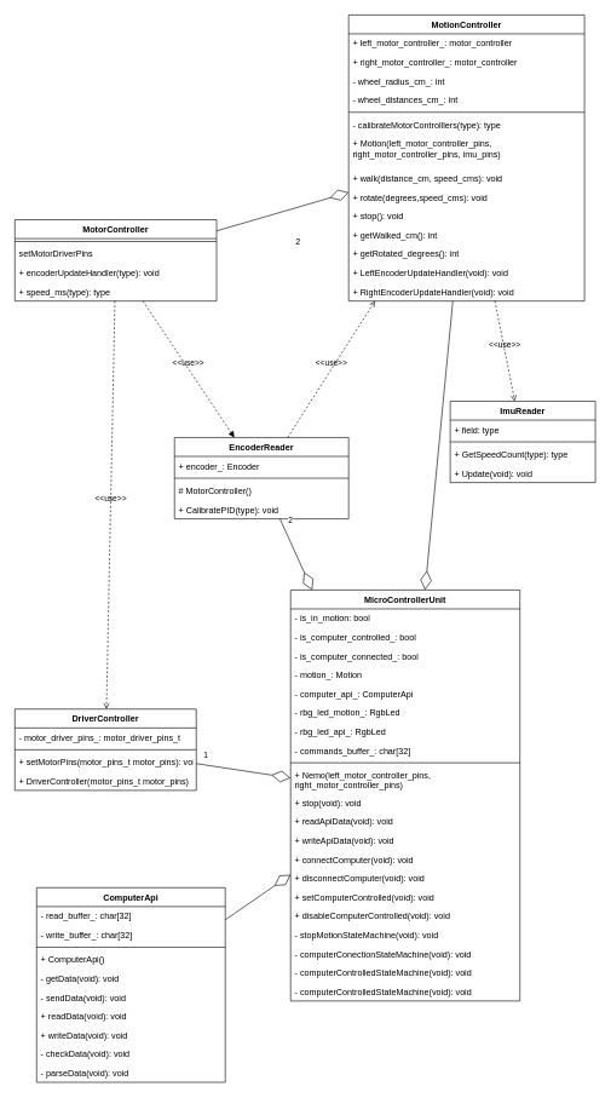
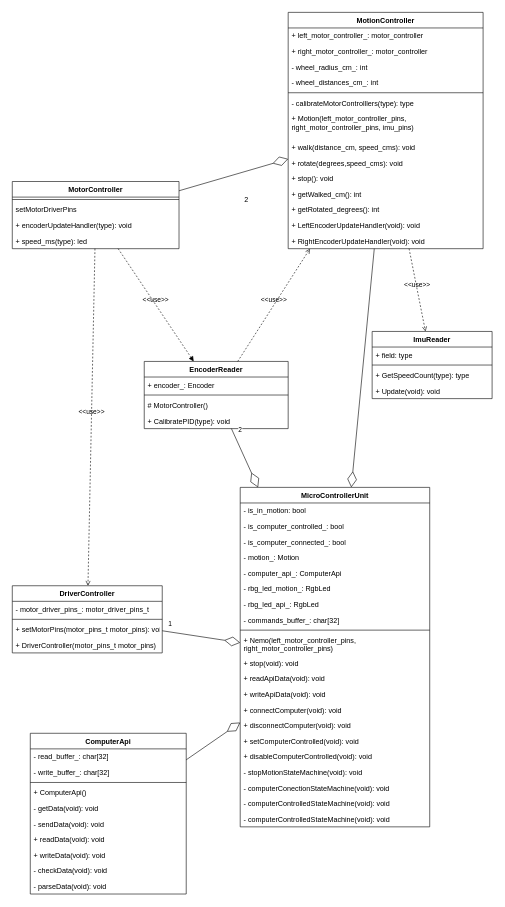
  <mxCell id="0" />
  <mxCell id="1" parent="0" />
  <mxCell id="2" value="MotorController" style="swimlane;fontStyle=1;align=center;verticalAlign=top;childLayout=stackLayout;horizontal=1;startSize=26;horizontalStack=0;resizeParent=1;resizeParentMax=0;resizeLast=0;collapsible=1;marginBottom=0;" parent="1" vertex="1"><mxGeometry x="20" y="302" width="278" height="112" as="geometry" /></mxCell>
  <mxCell id="3" value="" style="line;strokeWidth=1;fillColor=none;align=left;verticalAlign=middle;spacingTop=-1;spacingLeft=3;spacingRight=3;rotatable=0;labelPosition=right;points=[];portConstraint=eastwest;" parent="2" vertex="1"><mxGeometry y="26" width="278" height="8" as="geometry" /></mxCell>
  <mxCell id="4" value="setMotorDriverPins" style="text;strokeColor=none;fillColor=none;align=left;verticalAlign=top;spacingLeft=4;spacingRight=4;overflow=hidden;rotatable=0;points=[[0,0.5],[1,0.5]];portConstraint=eastwest;" parent="2" vertex="1"><mxGeometry y="34" width="278" height="26" as="geometry" /></mxCell>
  <mxCell id="5" value="+ encoderUpdateHandler(type): void" style="text;strokeColor=none;fillColor=none;align=left;verticalAlign=top;spacingLeft=4;spacingRight=4;overflow=hidden;rotatable=0;points=[[0,0.5],[1,0.5]];portConstraint=eastwest;" parent="2" vertex="1"><mxGeometry y="60" width="278" height="26" as="geometry" /></mxCell>
- <mxCell id="6" value="+ speed_ms(type): type" style="text;strokeColor=none;fillColor=none;align=left;verticalAlign=top;spacingLeft=4;spacingRight=4;overflow=hidden;rotatable=0;points=[[0,0.5],[1,0.5]];portConstraint=eastwest;" parent="2" vertex="1"><mxGeometry y="86" width="278" height="26" as="geometry" /></mxCell>
+ <mxCell id="6" value="+ speed_ms(type): led" style="text;strokeColor=none;fillColor=none;align=left;verticalAlign=top;spacingLeft=4;spacingRight=4;overflow=hidden;rotatable=0;points=[[0,0.5],[1,0.5]];portConstraint=eastwest;" parent="2" vertex="1"><mxGeometry y="86" width="278" height="26" as="geometry" /></mxCell>
  <mxCell id="7" value="MotionController" style="swimlane;fontStyle=1;align=center;verticalAlign=top;childLayout=stackLayout;horizontal=1;startSize=26;horizontalStack=0;resizeParent=1;resizeParentMax=0;resizeLast=0;collapsible=1;marginBottom=0;" parent="1" vertex="1"><mxGeometry x="480" y="20" width="325" height="394" as="geometry" /></mxCell>
  <mxCell id="8" value="+ left_motor_controller_: motor_controller" style="text;strokeColor=none;fillColor=none;align=left;verticalAlign=top;spacingLeft=4;spacingRight=4;overflow=hidden;rotatable=0;points=[[0,0.5],[1,0.5]];portConstraint=eastwest;" parent="7" vertex="1"><mxGeometry y="26" width="325" height="26" as="geometry" /></mxCell>
  <mxCell id="9" value="+ right_motor_controller_: motor_controller" style="text;strokeColor=none;fillColor=none;align=left;verticalAlign=top;spacingLeft=4;spacingRight=4;overflow=hidden;rotatable=0;points=[[0,0.5],[1,0.5]];portConstraint=eastwest;" parent="7" vertex="1"><mxGeometry y="52" width="325" height="26" as="geometry" /></mxCell>
  <mxCell id="10" value="- wheel_radius_cm_: int" style="text;strokeColor=none;fillColor=none;align=left;verticalAlign=top;spacingLeft=4;spacingRight=4;overflow=hidden;rotatable=0;points=[[0,0.5],[1,0.5]];portConstraint=eastwest;" parent="7" vertex="1"><mxGeometry y="78" width="325" height="26" as="geometry" /></mxCell>
  <mxCell id="11" value="- wheel_distances_cm_: int" style="text;strokeColor=none;fillColor=none;align=left;verticalAlign=top;spacingLeft=4;spacingRight=4;overflow=hidden;rotatable=0;points=[[0,0.5],[1,0.5]];portConstraint=eastwest;" parent="7" vertex="1"><mxGeometry y="104" width="325" height="26" as="geometry" /></mxCell>
  <mxCell id="12" value="" style="line;strokeWidth=1;fillColor=none;align=left;verticalAlign=middle;spacingTop=-1;spacingLeft=3;spacingRight=3;rotatable=0;labelPosition=right;points=[];portConstraint=eastwest;" parent="7" vertex="1"><mxGeometry y="130" width="325" height="8" as="geometry" /></mxCell>
  <mxCell id="13" value="- calibrateMotorControlllers(type): type&#10;" style="text;strokeColor=none;fillColor=none;align=left;verticalAlign=top;spacingLeft=4;spacingRight=4;overflow=hidden;rotatable=0;points=[[0,0.5],[1,0.5]];portConstraint=eastwest;" parent="7" vertex="1"><mxGeometry y="138" width="325" height="26" as="geometry" /></mxCell>
  <mxCell id="14" value="+ Motion(left_motor_controller_pins,&#10;right_motor_controller_pins, imu_pins)&#10;" style="text;strokeColor=none;fillColor=none;align=left;verticalAlign=top;spacingLeft=4;spacingRight=4;overflow=hidden;rotatable=0;points=[[0,0.5],[1,0.5]];portConstraint=eastwest;" parent="7" vertex="1"><mxGeometry y="164" width="325" height="48" as="geometry" /></mxCell>
  <mxCell id="15" value="+ walk(distance_cm, speed_cms): void&#10;" style="text;strokeColor=none;fillColor=none;align=left;verticalAlign=top;spacingLeft=4;spacingRight=4;overflow=hidden;rotatable=0;points=[[0,0.5],[1,0.5]];portConstraint=eastwest;" parent="7" vertex="1"><mxGeometry y="212" width="325" height="26" as="geometry" /></mxCell>
  <mxCell id="16" value="+ rotate(degrees,speed_cms): void&#10;" style="text;strokeColor=none;fillColor=none;align=left;verticalAlign=top;spacingLeft=4;spacingRight=4;overflow=hidden;rotatable=0;points=[[0,0.5],[1,0.5]];portConstraint=eastwest;" parent="7" vertex="1"><mxGeometry y="238" width="325" height="26" as="geometry" /></mxCell>
  <mxCell id="17" value="+ stop(): void&#10;" style="text;strokeColor=none;fillColor=none;align=left;verticalAlign=top;spacingLeft=4;spacingRight=4;overflow=hidden;rotatable=0;points=[[0,0.5],[1,0.5]];portConstraint=eastwest;" parent="7" vertex="1"><mxGeometry y="264" width="325" height="26" as="geometry" /></mxCell>
  <mxCell id="18" value="+ getWalked_cm(): int&#10;" style="text;strokeColor=none;fillColor=none;align=left;verticalAlign=top;spacingLeft=4;spacingRight=4;overflow=hidden;rotatable=0;points=[[0,0.5],[1,0.5]];portConstraint=eastwest;" parent="7" vertex="1"><mxGeometry y="290" width="325" height="26" as="geometry" /></mxCell>
  <mxCell id="19" value="+ getRotated_degrees(): int&#10;" style="text;strokeColor=none;fillColor=none;align=left;verticalAlign=top;spacingLeft=4;spacingRight=4;overflow=hidden;rotatable=0;points=[[0,0.5],[1,0.5]];portConstraint=eastwest;" parent="7" vertex="1"><mxGeometry y="316" width="325" height="26" as="geometry" /></mxCell>
  <mxCell id="20" value="+ LeftEncoderUpdateHandler(void): void&#10;" style="text;strokeColor=none;fillColor=none;align=left;verticalAlign=top;spacingLeft=4;spacingRight=4;overflow=hidden;rotatable=0;points=[[0,0.5],[1,0.5]];portConstraint=eastwest;" parent="7" vertex="1"><mxGeometry y="342" width="325" height="26" as="geometry" /></mxCell>
  <mxCell id="21" value="+ RightEncoderUpdateHandler(void): void&#10;" style="text;strokeColor=none;fillColor=none;align=left;verticalAlign=top;spacingLeft=4;spacingRight=4;overflow=hidden;rotatable=0;points=[[0,0.5],[1,0.5]];portConstraint=eastwest;" parent="7" vertex="1"><mxGeometry y="368" width="325" height="26" as="geometry" /></mxCell>
  <mxCell id="22" value="" style="endArrow=diamondThin;endFill=0;endSize=24;html=1;" parent="1" source="2" target="7" edge="1"><mxGeometry width="160" relative="1" as="geometry"><mxPoint x="-150" y="212" as="sourcePoint" /><mxPoint x="550" y="772" as="targetPoint" /></mxGeometry></mxCell>
  <mxCell id="23" value="MicroControllerUnit" style="swimlane;fontStyle=1;align=center;verticalAlign=top;childLayout=stackLayout;horizontal=1;startSize=26;horizontalStack=0;resizeParent=1;resizeParentMax=0;resizeLast=0;collapsible=1;marginBottom=0;" parent="1" vertex="1"><mxGeometry x="400" y="812" width="316" height="566" as="geometry"><mxRectangle x="310" y="730" width="70" height="26" as="alternateBounds" /></mxGeometry></mxCell>
  <mxCell id="24" value="- is_in_motion: bool&#10;" style="text;strokeColor=none;fillColor=none;align=left;verticalAlign=top;spacingLeft=4;spacingRight=4;overflow=hidden;rotatable=0;points=[[0,0.5],[1,0.5]];portConstraint=eastwest;" parent="23" vertex="1"><mxGeometry y="26" width="316" height="26" as="geometry" /></mxCell>
  <mxCell id="25" value="- is_computer_controlled_: bool&#10;" style="text;strokeColor=none;fillColor=none;align=left;verticalAlign=top;spacingLeft=4;spacingRight=4;overflow=hidden;rotatable=0;points=[[0,0.5],[1,0.5]];portConstraint=eastwest;" parent="23" vertex="1"><mxGeometry y="52" width="316" height="26" as="geometry" /></mxCell>
  <mxCell id="26" value="- is_computer_connected_: bool&#10;" style="text;strokeColor=none;fillColor=none;align=left;verticalAlign=top;spacingLeft=4;spacingRight=4;overflow=hidden;rotatable=0;points=[[0,0.5],[1,0.5]];portConstraint=eastwest;" parent="23" vertex="1"><mxGeometry y="78" width="316" height="26" as="geometry" /></mxCell>
  <mxCell id="27" value="- motion_: Motion&#10;" style="text;strokeColor=none;fillColor=none;align=left;verticalAlign=top;spacingLeft=4;spacingRight=4;overflow=hidden;rotatable=0;points=[[0,0.5],[1,0.5]];portConstraint=eastwest;" parent="23" vertex="1"><mxGeometry y="104" width="316" height="26" as="geometry" /></mxCell>
  <mxCell id="28" value="- computer_api_: ComputerApi&#10;" style="text;strokeColor=none;fillColor=none;align=left;verticalAlign=top;spacingLeft=4;spacingRight=4;overflow=hidden;rotatable=0;points=[[0,0.5],[1,0.5]];portConstraint=eastwest;" parent="23" vertex="1"><mxGeometry y="130" width="316" height="26" as="geometry" /></mxCell>
  <mxCell id="29" value="- rbg_led_motion_: RgbLed&#10;" style="text;strokeColor=none;fillColor=none;align=left;verticalAlign=top;spacingLeft=4;spacingRight=4;overflow=hidden;rotatable=0;points=[[0,0.5],[1,0.5]];portConstraint=eastwest;" parent="23" vertex="1"><mxGeometry y="156" width="316" height="26" as="geometry" /></mxCell>
  <mxCell id="30" value="- rbg_led_api_: RgbLed&#10;" style="text;strokeColor=none;fillColor=none;align=left;verticalAlign=top;spacingLeft=4;spacingRight=4;overflow=hidden;rotatable=0;points=[[0,0.5],[1,0.5]];portConstraint=eastwest;" parent="23" vertex="1"><mxGeometry y="182" width="316" height="26" as="geometry" /></mxCell>
  <mxCell id="31" value="- commands_buffer_: char[32]&#10;" style="text;strokeColor=none;fillColor=none;align=left;verticalAlign=top;spacingLeft=4;spacingRight=4;overflow=hidden;rotatable=0;points=[[0,0.5],[1,0.5]];portConstraint=eastwest;" parent="23" vertex="1"><mxGeometry y="208" width="316" height="26" as="geometry" /></mxCell>
  <mxCell id="32" value="" style="line;strokeWidth=1;fillColor=none;align=left;verticalAlign=middle;spacingTop=-1;spacingLeft=3;spacingRight=3;rotatable=0;labelPosition=right;points=[];portConstraint=eastwest;" parent="23" vertex="1"><mxGeometry y="234" width="316" height="8" as="geometry" /></mxCell>
  <mxCell id="33" value="+ Nemo(left_motor_controller_pins,&#10;right_motor_controller_pins)&#10;" style="text;strokeColor=none;fillColor=none;align=left;verticalAlign=top;spacingLeft=4;spacingRight=4;overflow=hidden;rotatable=0;points=[[0,0.5],[1,0.5]];portConstraint=eastwest;" parent="23" vertex="1"><mxGeometry y="242" width="316" height="38" as="geometry" /></mxCell>
  <mxCell id="34" value="+ stop(void): void&#10;" style="text;strokeColor=none;fillColor=none;align=left;verticalAlign=top;spacingLeft=4;spacingRight=4;overflow=hidden;rotatable=0;points=[[0,0.5],[1,0.5]];portConstraint=eastwest;" parent="23" vertex="1"><mxGeometry y="280" width="316" height="26" as="geometry" /></mxCell>
  <mxCell id="35" value="+ readApiData(void): void&#10;" style="text;strokeColor=none;fillColor=none;align=left;verticalAlign=top;spacingLeft=4;spacingRight=4;overflow=hidden;rotatable=0;points=[[0,0.5],[1,0.5]];portConstraint=eastwest;" parent="23" vertex="1"><mxGeometry y="306" width="316" height="26" as="geometry" /></mxCell>
  <mxCell id="36" value="+ writeApiData(void): void&#10;" style="text;strokeColor=none;fillColor=none;align=left;verticalAlign=top;spacingLeft=4;spacingRight=4;overflow=hidden;rotatable=0;points=[[0,0.5],[1,0.5]];portConstraint=eastwest;" parent="23" vertex="1"><mxGeometry y="332" width="316" height="26" as="geometry" /></mxCell>
  <mxCell id="37" value="+ connectComputer(void): void&#10;" style="text;strokeColor=none;fillColor=none;align=left;verticalAlign=top;spacingLeft=4;spacingRight=4;overflow=hidden;rotatable=0;points=[[0,0.5],[1,0.5]];portConstraint=eastwest;" parent="23" vertex="1"><mxGeometry y="358" width="316" height="26" as="geometry" /></mxCell>
  <mxCell id="38" value="+ disconnectComputer(void): void&#10;" style="text;strokeColor=none;fillColor=none;align=left;verticalAlign=top;spacingLeft=4;spacingRight=4;overflow=hidden;rotatable=0;points=[[0,0.5],[1,0.5]];portConstraint=eastwest;" parent="23" vertex="1"><mxGeometry y="384" width="316" height="26" as="geometry" /></mxCell>
  <mxCell id="39" value="+ setComputerControlled(void): void&#10;" style="text;strokeColor=none;fillColor=none;align=left;verticalAlign=top;spacingLeft=4;spacingRight=4;overflow=hidden;rotatable=0;points=[[0,0.5],[1,0.5]];portConstraint=eastwest;" parent="23" vertex="1"><mxGeometry y="410" width="316" height="26" as="geometry" /></mxCell>
  <mxCell id="40" value="+ disableComputerControlled(void): void&#10;" style="text;strokeColor=none;fillColor=none;align=left;verticalAlign=top;spacingLeft=4;spacingRight=4;overflow=hidden;rotatable=0;points=[[0,0.5],[1,0.5]];portConstraint=eastwest;" parent="23" vertex="1"><mxGeometry y="436" width="316" height="26" as="geometry" /></mxCell>
  <mxCell id="41" value="- stopMotionStateMachine(void): void&#10;" style="text;strokeColor=none;fillColor=none;align=left;verticalAlign=top;spacingLeft=4;spacingRight=4;overflow=hidden;rotatable=0;points=[[0,0.5],[1,0.5]];portConstraint=eastwest;" parent="23" vertex="1"><mxGeometry y="462" width="316" height="26" as="geometry" /></mxCell>
  <mxCell id="42" value="- computerConectionStateMachine(void): void&#10;" style="text;strokeColor=none;fillColor=none;align=left;verticalAlign=top;spacingLeft=4;spacingRight=4;overflow=hidden;rotatable=0;points=[[0,0.5],[1,0.5]];portConstraint=eastwest;" parent="23" vertex="1"><mxGeometry y="488" width="316" height="26" as="geometry" /></mxCell>
  <mxCell id="43" value="- computerControlledStateMachine(void): void&#10;" style="text;strokeColor=none;fillColor=none;align=left;verticalAlign=top;spacingLeft=4;spacingRight=4;overflow=hidden;rotatable=0;points=[[0,0.5],[1,0.5]];portConstraint=eastwest;" parent="23" vertex="1"><mxGeometry y="514" width="316" height="26" as="geometry" /></mxCell>
  <mxCell id="44" value="- computerControlledStateMachine(void): void&#10;" style="text;strokeColor=none;fillColor=none;align=left;verticalAlign=top;spacingLeft=4;spacingRight=4;overflow=hidden;rotatable=0;points=[[0,0.5],[1,0.5]];portConstraint=eastwest;" parent="23" vertex="1"><mxGeometry y="540" width="316" height="26" as="geometry" /></mxCell>
  <mxCell id="45" value="2" style="text;html=1;align=center;verticalAlign=middle;resizable=0;points=[];autosize=1;strokeColor=none;fillColor=none;" parent="1" vertex="1"><mxGeometry x="400" y="322" width="20" height="20" as="geometry" /></mxCell>
  <mxCell id="46" value="ComputerApi" style="swimlane;fontStyle=1;align=center;verticalAlign=top;childLayout=stackLayout;horizontal=1;startSize=26;horizontalStack=0;resizeParent=1;resizeParentMax=0;resizeLast=0;collapsible=1;marginBottom=0;" parent="1" vertex="1"><mxGeometry x="50" y="1222" width="260" height="268" as="geometry" /></mxCell>
  <mxCell id="47" value="- read_buffer_: char[32]&#10;" style="text;strokeColor=none;fillColor=none;align=left;verticalAlign=top;spacingLeft=4;spacingRight=4;overflow=hidden;rotatable=0;points=[[0,0.5],[1,0.5]];portConstraint=eastwest;" parent="46" vertex="1"><mxGeometry y="26" width="260" height="26" as="geometry" /></mxCell>
  <mxCell id="48" value="- write_buffer_: char[32]&#10;" style="text;strokeColor=none;fillColor=none;align=left;verticalAlign=top;spacingLeft=4;spacingRight=4;overflow=hidden;rotatable=0;points=[[0,0.5],[1,0.5]];portConstraint=eastwest;" parent="46" vertex="1"><mxGeometry y="52" width="260" height="26" as="geometry" /></mxCell>
  <mxCell id="49" value="" style="line;strokeWidth=1;fillColor=none;align=left;verticalAlign=middle;spacingTop=-1;spacingLeft=3;spacingRight=3;rotatable=0;labelPosition=right;points=[];portConstraint=eastwest;" parent="46" vertex="1"><mxGeometry y="78" width="260" height="8" as="geometry" /></mxCell>
  <mxCell id="50" value="+ ComputerApi()&#10;" style="text;strokeColor=none;fillColor=none;align=left;verticalAlign=top;spacingLeft=4;spacingRight=4;overflow=hidden;rotatable=0;points=[[0,0.5],[1,0.5]];portConstraint=eastwest;" parent="46" vertex="1"><mxGeometry y="86" width="260" height="26" as="geometry" /></mxCell>
  <mxCell id="51" value="- getData(void): void&#10;" style="text;strokeColor=none;fillColor=none;align=left;verticalAlign=top;spacingLeft=4;spacingRight=4;overflow=hidden;rotatable=0;points=[[0,0.5],[1,0.5]];portConstraint=eastwest;" parent="46" vertex="1"><mxGeometry y="112" width="260" height="26" as="geometry" /></mxCell>
  <mxCell id="52" value="- sendData(void): void&#10;" style="text;strokeColor=none;fillColor=none;align=left;verticalAlign=top;spacingLeft=4;spacingRight=4;overflow=hidden;rotatable=0;points=[[0,0.5],[1,0.5]];portConstraint=eastwest;" parent="46" vertex="1"><mxGeometry y="138" width="260" height="26" as="geometry" /></mxCell>
  <mxCell id="53" value="+ readData(void): void&#10;" style="text;strokeColor=none;fillColor=none;align=left;verticalAlign=top;spacingLeft=4;spacingRight=4;overflow=hidden;rotatable=0;points=[[0,0.5],[1,0.5]];portConstraint=eastwest;" parent="46" vertex="1"><mxGeometry y="164" width="260" height="26" as="geometry" /></mxCell>
  <mxCell id="54" value="+ writeData(void): void&#10;" style="text;strokeColor=none;fillColor=none;align=left;verticalAlign=top;spacingLeft=4;spacingRight=4;overflow=hidden;rotatable=0;points=[[0,0.5],[1,0.5]];portConstraint=eastwest;" parent="46" vertex="1"><mxGeometry y="190" width="260" height="26" as="geometry" /></mxCell>
  <mxCell id="55" value="- checkData(void): void&#10;" style="text;strokeColor=none;fillColor=none;align=left;verticalAlign=top;spacingLeft=4;spacingRight=4;overflow=hidden;rotatable=0;points=[[0,0.5],[1,0.5]];portConstraint=eastwest;" parent="46" vertex="1"><mxGeometry y="216" width="260" height="26" as="geometry" /></mxCell>
  <mxCell id="56" value="- parseData(void): void&#10;" style="text;strokeColor=none;fillColor=none;align=left;verticalAlign=top;spacingLeft=4;spacingRight=4;overflow=hidden;rotatable=0;points=[[0,0.5],[1,0.5]];portConstraint=eastwest;" parent="46" vertex="1"><mxGeometry y="242" width="260" height="26" as="geometry" /></mxCell>
  <mxCell id="57" value="ImuReader" style="swimlane;fontStyle=1;align=center;verticalAlign=top;childLayout=stackLayout;horizontal=1;startSize=26;horizontalStack=0;resizeParent=1;resizeParentMax=0;resizeLast=0;collapsible=1;marginBottom=0;" parent="1" vertex="1"><mxGeometry x="620" y="552" width="200" height="112" as="geometry" /></mxCell>
  <mxCell id="58" value="+ field: type" style="text;strokeColor=none;fillColor=none;align=left;verticalAlign=top;spacingLeft=4;spacingRight=4;overflow=hidden;rotatable=0;points=[[0,0.5],[1,0.5]];portConstraint=eastwest;" parent="57" vertex="1"><mxGeometry y="26" width="200" height="26" as="geometry" /></mxCell>
  <mxCell id="59" value="" style="line;strokeWidth=1;fillColor=none;align=left;verticalAlign=middle;spacingTop=-1;spacingLeft=3;spacingRight=3;rotatable=0;labelPosition=right;points=[];portConstraint=eastwest;" parent="57" vertex="1"><mxGeometry y="52" width="200" height="8" as="geometry" /></mxCell>
  <mxCell id="60" value="+ GetSpeedCount(type): type&#10;" style="text;strokeColor=none;fillColor=none;align=left;verticalAlign=top;spacingLeft=4;spacingRight=4;overflow=hidden;rotatable=0;points=[[0,0.5],[1,0.5]];portConstraint=eastwest;" parent="57" vertex="1"><mxGeometry y="60" width="200" height="26" as="geometry" /></mxCell>
  <mxCell id="61" value="+ Update(void): void&#10;" style="text;strokeColor=none;fillColor=none;align=left;verticalAlign=top;spacingLeft=4;spacingRight=4;overflow=hidden;rotatable=0;points=[[0,0.5],[1,0.5]];portConstraint=eastwest;" parent="57" vertex="1"><mxGeometry y="86" width="200" height="26" as="geometry" /></mxCell>
  <mxCell id="62" value="DriverController" style="swimlane;fontStyle=1;align=center;verticalAlign=top;childLayout=stackLayout;horizontal=1;startSize=26;horizontalStack=0;resizeParent=1;resizeParentMax=0;resizeLast=0;collapsible=1;marginBottom=0;strokeColor=default;" parent="1" vertex="1"><mxGeometry x="20" y="976" width="250" height="112" as="geometry" /></mxCell>
  <mxCell id="63" value="- motor_driver_pins_: motor_driver_pins_t" style="text;strokeColor=none;fillColor=none;align=left;verticalAlign=top;spacingLeft=4;spacingRight=4;overflow=hidden;rotatable=0;points=[[0,0.5],[1,0.5]];portConstraint=eastwest;" parent="62" vertex="1"><mxGeometry y="26" width="250" height="26" as="geometry" /></mxCell>
  <mxCell id="64" value="" style="line;strokeWidth=1;fillColor=none;align=left;verticalAlign=middle;spacingTop=-1;spacingLeft=3;spacingRight=3;rotatable=0;labelPosition=right;points=[];portConstraint=eastwest;" parent="62" vertex="1"><mxGeometry y="52" width="250" height="8" as="geometry" /></mxCell>
  <mxCell id="65" value="+ setMotorPins(motor_pins_t motor_pins): void&#10;" style="text;strokeColor=none;fillColor=none;align=left;verticalAlign=top;spacingLeft=4;spacingRight=4;overflow=hidden;rotatable=0;points=[[0,0.5],[1,0.5]];portConstraint=eastwest;" parent="62" vertex="1"><mxGeometry y="60" width="250" height="26" as="geometry" /></mxCell>
  <mxCell id="66" value="+ DriverController(motor_pins_t motor_pins)&#10;" style="text;strokeColor=none;fillColor=none;align=left;verticalAlign=top;spacingLeft=4;spacingRight=4;overflow=hidden;rotatable=0;points=[[0,0.5],[1,0.5]];portConstraint=eastwest;" parent="62" vertex="1"><mxGeometry y="86" width="250" height="26" as="geometry" /></mxCell>
  <mxCell id="67" value="" style="endArrow=diamondThin;endFill=0;endSize=24;html=1;" parent="1" source="46" target="23" edge="1"><mxGeometry width="160" relative="1" as="geometry"><mxPoint x="289.5" y="742.004" as="sourcePoint" /><mxPoint x="40" y="874.913" as="targetPoint" /></mxGeometry></mxCell>
  <mxCell id="68" value="" style="endArrow=diamondThin;endFill=0;endSize=24;html=1;" parent="1" source="7" target="23" edge="1"><mxGeometry width="160" relative="1" as="geometry"><mxPoint x="410" y="771.999" as="sourcePoint" /><mxPoint x="714.5" y="912.3" as="targetPoint" /></mxGeometry></mxCell>
  <mxCell id="69" value="EncoderReader" style="swimlane;fontStyle=1;align=center;verticalAlign=top;childLayout=stackLayout;horizontal=1;startSize=26;horizontalStack=0;resizeParent=1;resizeParentMax=0;resizeLast=0;collapsible=1;marginBottom=0;" parent="1" vertex="1"><mxGeometry x="240" y="602" width="240" height="112" as="geometry" /></mxCell>
  <mxCell id="70" value="+ encoder_: Encoder" style="text;strokeColor=none;fillColor=none;align=left;verticalAlign=top;spacingLeft=4;spacingRight=4;overflow=hidden;rotatable=0;points=[[0,0.5],[1,0.5]];portConstraint=eastwest;" parent="69" vertex="1"><mxGeometry y="26" width="240" height="26" as="geometry" /></mxCell>
  <mxCell id="71" value="" style="line;strokeWidth=1;fillColor=none;align=left;verticalAlign=middle;spacingTop=-1;spacingLeft=3;spacingRight=3;rotatable=0;labelPosition=right;points=[];portConstraint=eastwest;" parent="69" vertex="1"><mxGeometry y="52" width="240" height="8" as="geometry" /></mxCell>
  <mxCell id="72" value="# MotorController()&#10;" style="text;strokeColor=none;fillColor=none;align=left;verticalAlign=top;spacingLeft=4;spacingRight=4;overflow=hidden;rotatable=0;points=[[0,0.5],[1,0.5]];portConstraint=eastwest;" parent="69" vertex="1"><mxGeometry y="60" width="240" height="26" as="geometry" /></mxCell>
  <mxCell id="73" value="+ CalibratePID(type): void" style="text;strokeColor=none;fillColor=none;align=left;verticalAlign=top;spacingLeft=4;spacingRight=4;overflow=hidden;rotatable=0;points=[[0,0.5],[1,0.5]];portConstraint=eastwest;" parent="69" vertex="1"><mxGeometry y="86" width="240" height="26" as="geometry" /></mxCell>
  <mxCell id="74" value="2" style="endArrow=diamondThin;endFill=0;endSize=24;html=1;" parent="1" source="69" target="23" edge="1"><mxGeometry x="-0.84" y="12" width="160" relative="1" as="geometry"><mxPoint x="126" y="1131.997" as="sourcePoint" /><mxPoint x="435" y="1374.746" as="targetPoint" /><mxPoint y="-1" as="offset" /></mxGeometry></mxCell>
  <mxCell id="75" value="&amp;lt;&amp;lt;use&amp;gt;&amp;gt;" style="edgeStyle=none;html=1;endArrow=open;verticalAlign=bottom;dashed=1;labelBackgroundColor=none;" parent="1" source="69" target="7" edge="1"><mxGeometry width="160" relative="1" as="geometry"><mxPoint x="-20" y="592" as="sourcePoint" /><mxPoint x="140" y="592" as="targetPoint" /></mxGeometry></mxCell>
  <mxCell id="76" value="&amp;lt;&amp;lt;use&amp;gt;&amp;gt;" style="edgeStyle=none;html=1;endArrow=block;verticalAlign=bottom;dashed=1;labelBackgroundColor=none;" parent="1" source="2" target="69" edge="1"><mxGeometry width="160" relative="1" as="geometry"><mxPoint x="20" y="408.171" as="sourcePoint" /><mxPoint x="-100" y="372" as="targetPoint" /></mxGeometry></mxCell>
  <mxCell id="77" value="&amp;lt;&amp;lt;use&amp;gt;&amp;gt;" style="edgeStyle=none;html=1;endArrow=open;verticalAlign=bottom;dashed=1;labelBackgroundColor=none;" parent="1" source="2" target="62" edge="1"><mxGeometry width="160" relative="1" as="geometry"><mxPoint x="404.077" y="334" as="sourcePoint" /><mxPoint x="500" y="252" as="targetPoint" /></mxGeometry></mxCell>
  <mxCell id="78" value="&amp;lt;&amp;lt;use&amp;gt;&amp;gt;" style="edgeStyle=none;html=1;endArrow=open;verticalAlign=bottom;dashed=1;labelBackgroundColor=none;" parent="1" source="7" target="57" edge="1"><mxGeometry width="160" relative="1" as="geometry"><mxPoint x="806.843" y="302" as="sourcePoint" /><mxPoint x="749.997" y="500" as="targetPoint" /></mxGeometry></mxCell>
  <mxCell id="79" value="1" style="endArrow=diamondThin;endFill=0;endSize=24;html=1;" parent="1" source="62" target="23" edge="1"><mxGeometry x="-0.84" y="12" width="160" relative="1" as="geometry"><mxPoint x="-150" y="792" as="sourcePoint" /><mxPoint x="290.9" y="1209.045" as="targetPoint" /><mxPoint y="-1" as="offset" /></mxGeometry></mxCell>
